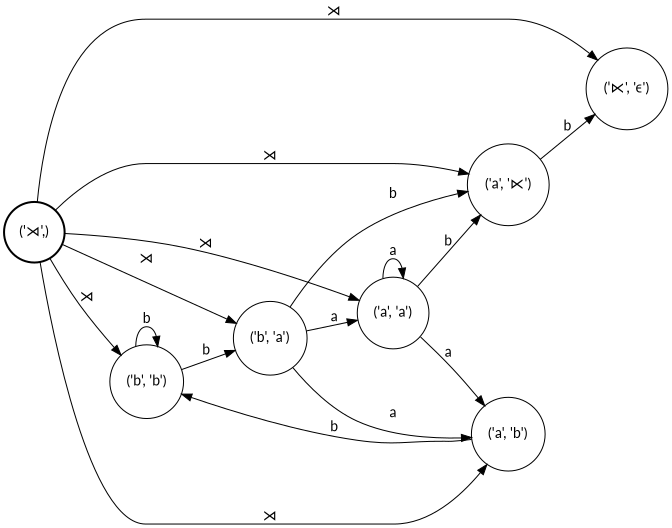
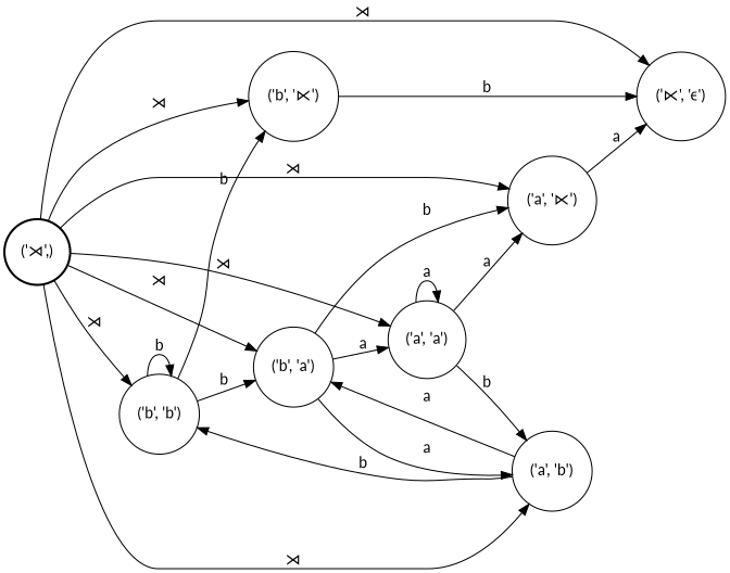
  digraph {
    fontname=Lato
    nodesep=0.25
    rankdir=LR
    ranksep=0.4
    node [fontname=Lato fontsize=14 shape=circle style=solid]
    edge [fontname=Lato fontsize=14]
    n1 [label="('⋊',)" style=bold]
    n2 [label="('⋉', 'ϵ')"]
    n3 [label="('b', 'b')"]
    n4 [label="('a', 'a')"]
    n5 [label="('a', 'b')"]
+   n6 [label="('b', '⋉')"]
    n7 [label="('b', 'a')"]
    n8 [label="('a', '⋉')"]
    n1 -> n2 [label="⋊"]
    n1 -> n3 [label="⋊"]
    n1 -> n4 [label="⋊"]
    n1 -> n5 [label="⋊"]
+   n1 -> n6 [label="⋊"]
    n1 -> n7 [label="⋊"]
    n1 -> n8 [label="⋊"]
    n3 -> n3 [label=b]
+   n3 -> n6 [label=b]
    n3 -> n7 [label=b]
    n4 -> n4 [label=a]
-   n4 -> n5 [label=a]
-   n4 -> n8 [label=b]
+   n4 -> n5 [label=b]
+   n4 -> n8 [label=a]
    n5 -> n3 [label=b]
+   n5 -> n7 [label=a]
+   n6 -> n2 [label=b]
    n7 -> n4 [label=a]
    n7 -> n5 [label=a]
    n7 -> n8 [label=b]
-   n8 -> n2 [label=b]
+   n8 -> n2 [label=a]
  }
